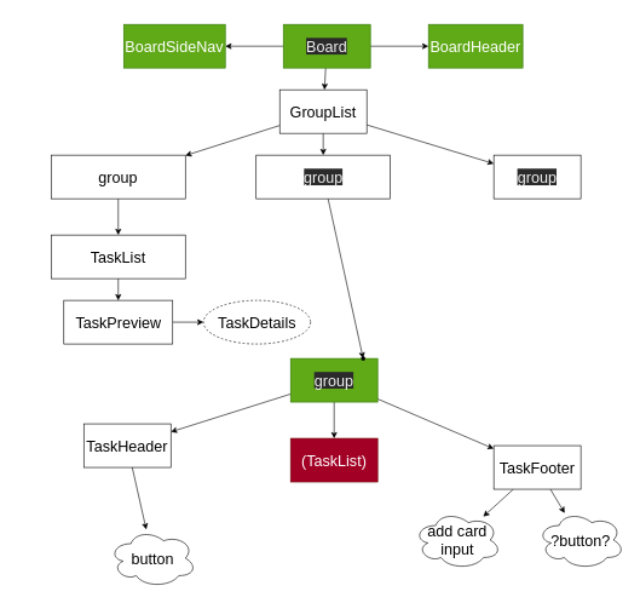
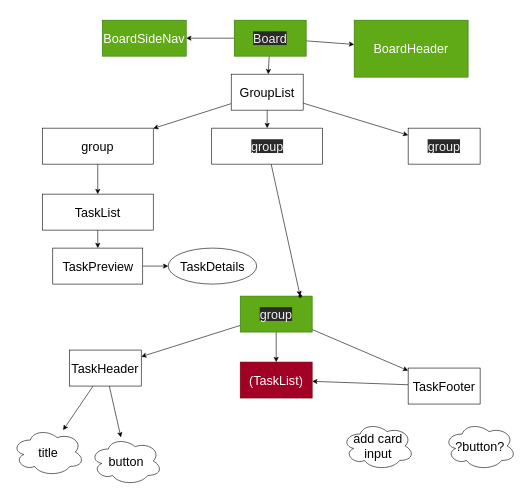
  <mxCell id="0" />
  <mxCell id="1" parent="0" />
  <mxCell id="2" value="" style="edgeStyle=none;html=1;fontSize=21;" edge="1" parent="1" source="5" target="9"><mxGeometry relative="1" as="geometry" /></mxCell>
  <mxCell id="3" value="" style="edgeStyle=none;html=1;fontSize=21;" edge="1" parent="1" source="5" target="20"><mxGeometry relative="1" as="geometry" /></mxCell>
  <mxCell id="4" value="" style="edgeStyle=none;html=1;fontSize=21;" edge="1" parent="1" source="5" target="21"><mxGeometry relative="1" as="geometry" /></mxCell>
  <mxCell id="5" value="&#10;&#10;&lt;span style=&quot;color: rgb(240, 240, 240); font-family: helvetica; font-size: 21px; font-style: normal; font-weight: 400; letter-spacing: normal; text-align: center; text-indent: 0px; text-transform: none; word-spacing: 0px; background-color: rgb(42, 42, 42); display: inline; float: none;&quot;&gt;Board&lt;/span&gt;&#10;&#10;" style="whiteSpace=wrap;html=1;fontSize=21;fillColor=#60a917;fontColor=#ffffff;strokeColor=#2D7600;" vertex="1" parent="1"><mxGeometry x="390" y="20" width="120" height="60" as="geometry" /></mxCell>
  <mxCell id="6" value="" style="edgeStyle=none;html=1;fontSize=21;" edge="1" parent="1" source="9" target="11"><mxGeometry relative="1" as="geometry" /></mxCell>
  <mxCell id="7" value="" style="edgeStyle=none;html=1;fontSize=21;" edge="1" parent="1" source="9" target="15"><mxGeometry relative="1" as="geometry" /></mxCell>
  <mxCell id="8" value="" style="edgeStyle=none;html=1;fontSize=21;" edge="1" parent="1" source="9" target="16"><mxGeometry relative="1" as="geometry" /></mxCell>
  <mxCell id="9" value="GroupList" style="whiteSpace=wrap;html=1;fontSize=21;" vertex="1" parent="1"><mxGeometry x="385" y="110" width="120" height="60" as="geometry" /></mxCell>
  <mxCell id="10" value="" style="edgeStyle=none;html=1;fontSize=21;" edge="1" parent="1" source="11" target="13"><mxGeometry relative="1" as="geometry" /></mxCell>
  <mxCell id="11" value="group" style="whiteSpace=wrap;html=1;fontSize=21;" vertex="1" parent="1"><mxGeometry x="70" y="200" width="185" height="60" as="geometry" /></mxCell>
  <mxCell id="12" value="" style="edgeStyle=none;html=1;fontSize=21;" edge="1" parent="1" source="13" target="18"><mxGeometry relative="1" as="geometry" /></mxCell>
  <mxCell id="13" value="TaskList" style="whiteSpace=wrap;html=1;fontSize=21;" vertex="1" parent="1"><mxGeometry x="70" y="310" width="185" height="60" as="geometry" /></mxCell>
  <mxCell id="14" value="" style="edgeStyle=none;html=1;fontSize=21;" edge="1" parent="1" source="15" target="37"><mxGeometry relative="1" as="geometry" /></mxCell>
  <mxCell id="15" value="&#10;&#10;&lt;span style=&quot;color: rgb(240, 240, 240); font-family: helvetica; font-size: 21px; font-style: normal; font-weight: 400; letter-spacing: normal; text-align: center; text-indent: 0px; text-transform: none; word-spacing: 0px; background-color: rgb(42, 42, 42); display: inline; float: none;&quot;&gt;group&lt;/span&gt;&#10;&#10;" style="whiteSpace=wrap;html=1;fontSize=21;" vertex="1" parent="1"><mxGeometry x="352.5" y="200" width="185" height="60" as="geometry" /></mxCell>
  <mxCell id="16" value="&#10;&#10;&lt;span style=&quot;color: rgb(240, 240, 240); font-family: helvetica; font-size: 21px; font-style: normal; font-weight: 400; letter-spacing: normal; text-align: center; text-indent: 0px; text-transform: none; word-spacing: 0px; background-color: rgb(42, 42, 42); display: inline; float: none;&quot;&gt;group&lt;/span&gt;&#10;&#10;" style="whiteSpace=wrap;html=1;fontSize=21;" vertex="1" parent="1"><mxGeometry x="680" y="200" width="120" height="60" as="geometry" /></mxCell>
  <mxCell id="17" value="" style="edgeStyle=none;html=1;fontSize=21;" edge="1" parent="1" source="18" target="19"><mxGeometry relative="1" as="geometry" /></mxCell>
  <mxCell id="18" value="TaskPreview" style="whiteSpace=wrap;html=1;fontSize=21;" vertex="1" parent="1"><mxGeometry x="87.5" y="400" width="150" height="60" as="geometry" /></mxCell>
- <mxCell id="19" value="TaskDetails" style="ellipse;whiteSpace=wrap;html=1;fontSize=21;dashed=1;" vertex="1" parent="1"><mxGeometry x="280" y="400" width="147.5" height="60" as="geometry" /></mxCell>
+ <mxCell id="19" value="TaskDetails" style="ellipse;whiteSpace=wrap;html=1;fontSize=21;" vertex="1" parent="1"><mxGeometry x="280" y="400" width="147.5" height="60" as="geometry" /></mxCell>
  <mxCell id="20" value="BoardSideNav" style="whiteSpace=wrap;html=1;fontSize=21;fillColor=#60a917;fontColor=#ffffff;strokeColor=#2D7600;" vertex="1" parent="1"><mxGeometry x="170" y="20" width="140" height="60" as="geometry" /></mxCell>
- <mxCell id="21" value="BoardHeader" style="whiteSpace=wrap;html=1;fontSize=21;fillColor=#60a917;fontColor=#ffffff;strokeColor=#2D7600;" vertex="1" parent="1"><mxGeometry x="590" y="20" width="130" height="60" as="geometry" /></mxCell>
+ <mxCell id="21" value="BoardHeader" style="whiteSpace=wrap;html=1;fontSize=21;fillColor=#60a917;fontColor=#ffffff;strokeColor=#2D7600;" vertex="1" parent="1"><mxGeometry x="590" y="20" width="190" height="95" as="geometry" /></mxCell>
  <mxCell id="22" value="" style="edgeStyle=none;html=1;fontSize=21;" edge="1" parent="1" source="25" target="28"><mxGeometry relative="1" as="geometry" /></mxCell>
  <mxCell id="23" value="" style="edgeStyle=none;html=1;fontSize=21;" edge="1" parent="1" source="25" target="31"><mxGeometry relative="1" as="geometry" /></mxCell>
  <mxCell id="24" value="" style="edgeStyle=none;html=1;fontSize=21;" edge="1" parent="1" source="25" target="32"><mxGeometry relative="1" as="geometry" /></mxCell>
  <mxCell id="25" value="&#10;&#10;&lt;span style=&quot;color: rgb(240, 240, 240); font-family: helvetica; font-size: 21px; font-style: normal; font-weight: 400; letter-spacing: normal; text-align: center; text-indent: 0px; text-transform: none; word-spacing: 0px; background-color: rgb(42, 42, 42); display: inline; float: none;&quot;&gt;group&lt;/span&gt;&#10;&#10;" style="whiteSpace=wrap;html=1;fontSize=21;fillColor=#60a917;fontColor=#ffffff;strokeColor=#2D7600;" vertex="1" parent="1"><mxGeometry x="400" y="480" width="120" height="60" as="geometry" /></mxCell>
+ <mxCell id="26" value="" style="edgeStyle=none;html=1;fontSize=21;" edge="1" parent="1" source="28" target="33"><mxGeometry relative="1" as="geometry" /></mxCell>
  <mxCell id="27" value="" style="edgeStyle=none;html=1;fontSize=21;" edge="1" parent="1" source="28" target="34"><mxGeometry relative="1" as="geometry" /></mxCell>
  <mxCell id="28" value="TaskHeader" style="whiteSpace=wrap;html=1;fontSize=21;" vertex="1" parent="1"><mxGeometry x="115" y="570" width="120" height="60" as="geometry" /></mxCell>
- <mxCell id="29" value="" style="edgeStyle=none;html=1;fontSize=21;" edge="1" parent="1" source="31" target="35"><mxGeometry relative="1" as="geometry" /></mxCell>
- <mxCell id="30" value="" style="edgeStyle=none;html=1;fontSize=21;" edge="1" parent="1" source="31" target="36"><mxGeometry relative="1" as="geometry" /></mxCell>
+ <mxCell id="30" value="" style="edgeStyle=none;html=1;fontSize=21;" edge="1" parent="1" source="31" target="32"><mxGeometry relative="1" as="geometry" /></mxCell>
  <mxCell id="31" value="TaskFooter" style="whiteSpace=wrap;html=1;fontSize=21;" vertex="1" parent="1"><mxGeometry x="680" y="600" width="120" height="60" as="geometry" /></mxCell>
  <mxCell id="32" value="(TaskList)" style="whiteSpace=wrap;html=1;fontSize=21;fillColor=#a20025;strokeColor=#6F0000;fontColor=#ffffff;" vertex="1" parent="1"><mxGeometry x="400" y="590" width="120" height="60" as="geometry" /></mxCell>
+ <mxCell id="33" value="title" style="ellipse;shape=cloud;whiteSpace=wrap;html=1;fontSize=21;" vertex="1" parent="1"><mxGeometry x="20" y="700" width="120" height="80" as="geometry" /></mxCell>
  <mxCell id="34" value="button" style="ellipse;shape=cloud;whiteSpace=wrap;html=1;fontSize=21;" vertex="1" parent="1"><mxGeometry x="150" y="715" width="120" height="80" as="geometry" /></mxCell>
  <mxCell id="35" value="add card input" style="ellipse;shape=cloud;whiteSpace=wrap;html=1;fontSize=21;" vertex="1" parent="1"><mxGeometry x="570" y="690" width="120" height="80" as="geometry" /></mxCell>
  <mxCell id="36" value="?button?" style="ellipse;shape=cloud;whiteSpace=wrap;html=1;fontSize=21;" vertex="1" parent="1"><mxGeometry x="740" y="690" width="120" height="80" as="geometry" /></mxCell>
  <mxCell id="37" value="" style="shape=waypoint;sketch=0;size=6;pointerEvents=1;points=[];fillColor=default;resizable=0;rotatable=0;perimeter=centerPerimeter;snapToPoint=1;fontSize=21;" vertex="1" parent="1"><mxGeometry x="480" y="460" width="40" height="40" as="geometry" /></mxCell>
